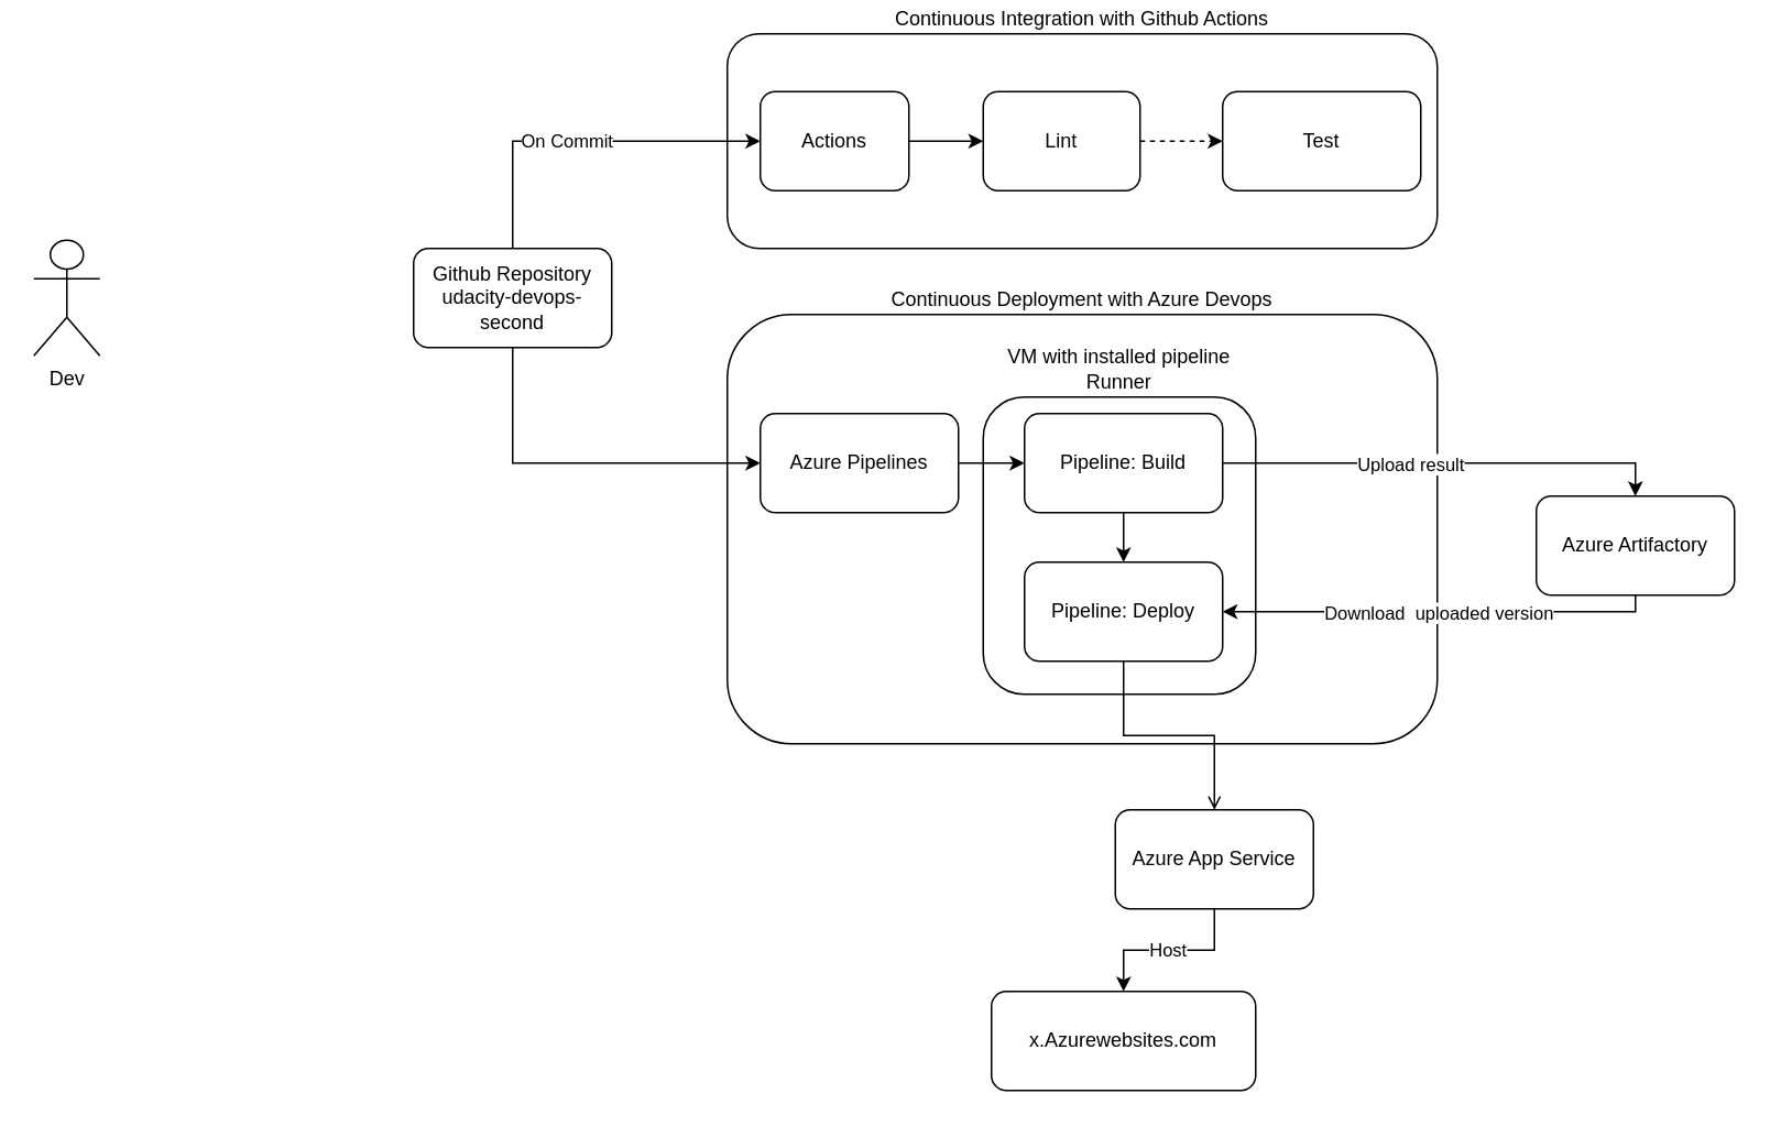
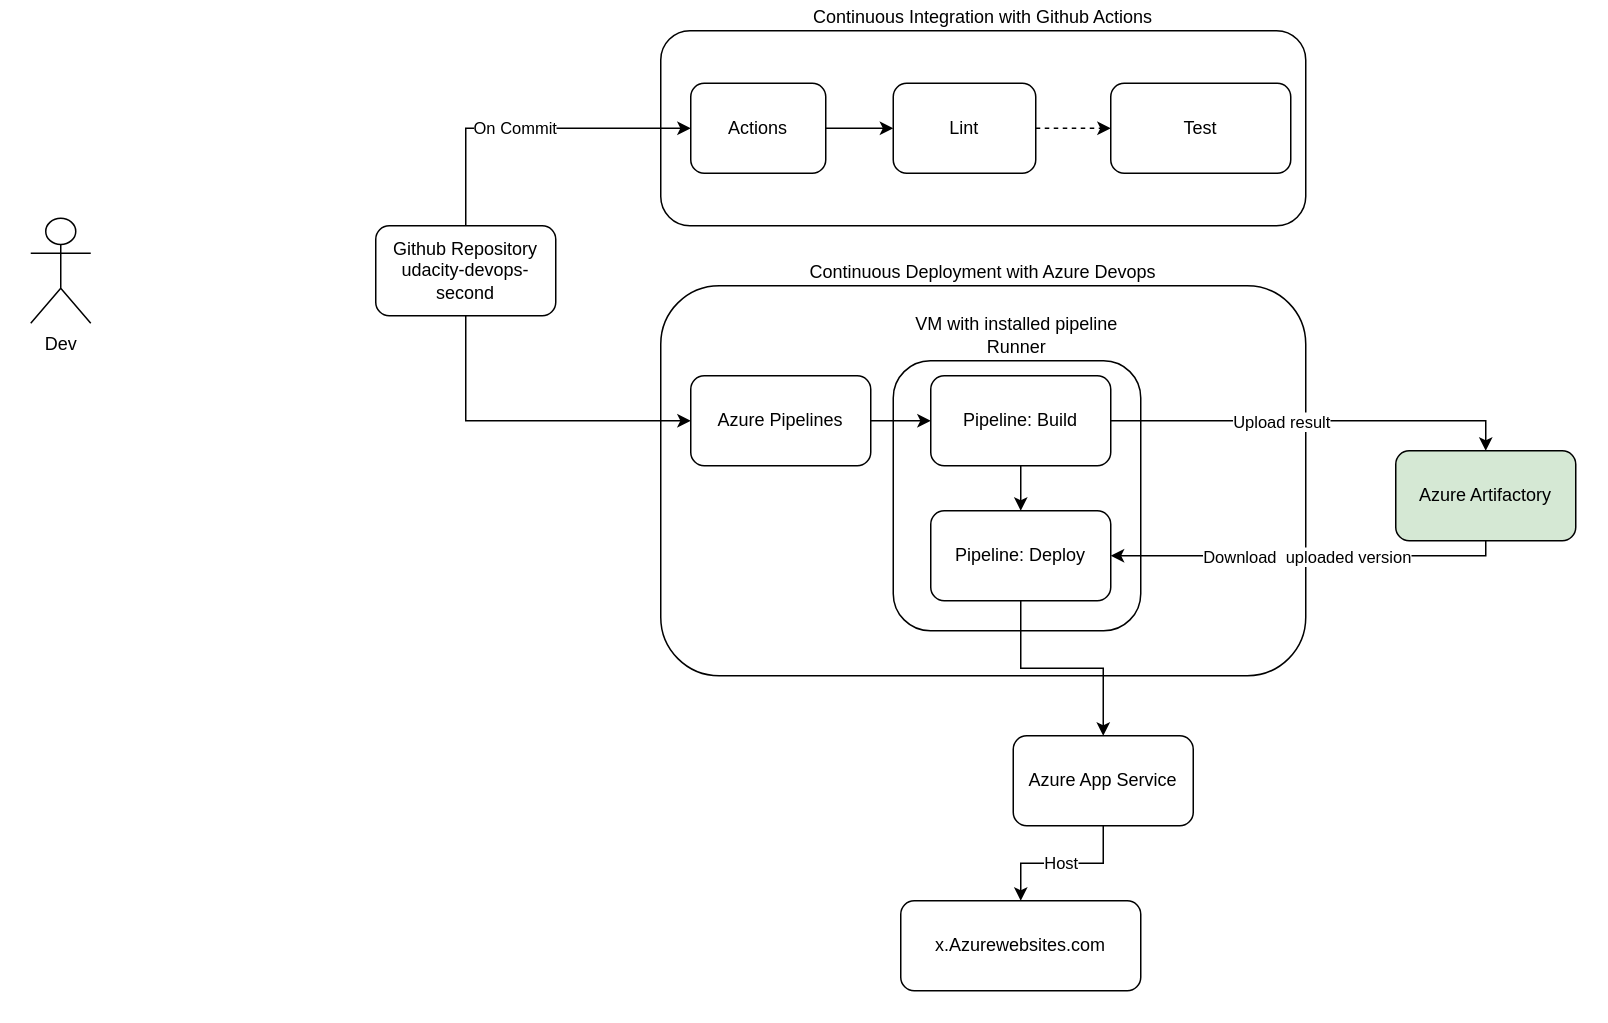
  <mxCell id="0" />
  <mxCell id="1" parent="0" />
  <mxCell id="2" value="Continuous Integration with Github Actions" style="rounded=1;whiteSpace=wrap;html=1;fontSize=12;glass=0;strokeWidth=1;shadow=0;labelPosition=center;verticalLabelPosition=top;align=center;verticalAlign=bottom;" vertex="1" parent="1"><mxGeometry x="440" y="20" width="430" height="130" as="geometry" /></mxCell>
  <mxCell id="3" value="Continuous Deployment with Azure Devops" style="rounded=1;whiteSpace=wrap;html=1;fontSize=12;glass=0;strokeWidth=1;shadow=0;labelPosition=center;verticalLabelPosition=top;align=center;verticalAlign=bottom;" vertex="1" parent="1"><mxGeometry x="440" y="190" width="430" height="260" as="geometry" /></mxCell>
  <mxCell id="4" style="edgeStyle=orthogonalEdgeStyle;rounded=0;orthogonalLoop=1;jettySize=auto;html=1;entryX=0;entryY=0.5;entryDx=0;entryDy=0;" edge="1" parent="1" source="7" target="23"><mxGeometry relative="1" as="geometry"><Array as="points"><mxPoint x="310" y="85" /></Array></mxGeometry></mxCell>
  <mxCell id="5" value="On Commit" style="edgeLabel;html=1;align=center;verticalAlign=middle;resizable=0;points=[];" vertex="1" connectable="0" parent="4"><mxGeometry x="-0.097" y="1" relative="1" as="geometry"><mxPoint as="offset" /></mxGeometry></mxCell>
  <mxCell id="6" style="edgeStyle=orthogonalEdgeStyle;rounded=0;orthogonalLoop=1;jettySize=auto;html=1;entryX=0;entryY=0.5;entryDx=0;entryDy=0;" edge="1" parent="1" source="7" target="14"><mxGeometry relative="1" as="geometry"><Array as="points"><mxPoint x="310" y="280" /></Array></mxGeometry></mxCell>
  <mxCell id="7" value="Github Repository&lt;br&gt;udacity-devops-second" style="rounded=1;whiteSpace=wrap;html=1;fontSize=12;glass=0;strokeWidth=1;shadow=0;" parent="1" vertex="1"><mxGeometry x="250" y="150" width="120" height="60" as="geometry" /></mxCell>
  <mxCell id="8" value="Host" style="edgeStyle=orthogonalEdgeStyle;rounded=0;orthogonalLoop=1;jettySize=auto;html=1;entryX=0.5;entryY=0;entryDx=0;entryDy=0;" edge="1" parent="1" source="9" target="10"><mxGeometry relative="1" as="geometry" /></mxCell>
  <mxCell id="9" value="Azure App Service" style="rounded=1;whiteSpace=wrap;html=1;fontSize=12;glass=0;strokeWidth=1;shadow=0;" vertex="1" parent="1"><mxGeometry x="675" y="490" width="120" height="60" as="geometry" /></mxCell>
  <mxCell id="10" value="x.Azurewebsites.com" style="rounded=1;whiteSpace=wrap;html=1;fontSize=12;glass=0;strokeWidth=1;shadow=0;" vertex="1" parent="1"><mxGeometry x="600" y="600" width="160" height="60" as="geometry" /></mxCell>
- <mxCell id="11" value="Azure Artifactory" style="rounded=1;whiteSpace=wrap;html=1;fontSize=12;glass=0;strokeWidth=1;shadow=0;" vertex="1" parent="1"><mxGeometry x="930" y="300" width="120" height="60" as="geometry" /></mxCell>
+ <mxCell id="11" value="Azure Artifactory" style="rounded=1;whiteSpace=wrap;html=1;fontSize=12;glass=0;strokeWidth=1;shadow=0;fillColor=#d5e8d4;" vertex="1" parent="1"><mxGeometry x="930" y="300" width="120" height="60" as="geometry" /></mxCell>
  <mxCell id="12" value="VM with installed pipeline Runner" style="rounded=1;whiteSpace=wrap;html=1;fontSize=12;glass=0;strokeWidth=1;shadow=0;labelPosition=center;verticalLabelPosition=top;align=center;verticalAlign=bottom;" vertex="1" parent="1"><mxGeometry x="595" y="240" width="165" height="180" as="geometry" /></mxCell>
  <mxCell id="13" style="edgeStyle=orthogonalEdgeStyle;rounded=0;orthogonalLoop=1;jettySize=auto;html=1;" edge="1" parent="1" source="14" target="18"><mxGeometry relative="1" as="geometry" /></mxCell>
  <mxCell id="14" value="Azure Pipelines" style="rounded=1;whiteSpace=wrap;html=1;fontSize=12;glass=0;strokeWidth=1;shadow=0;" vertex="1" parent="1"><mxGeometry x="460" y="250" width="120" height="60" as="geometry" /></mxCell>
  <mxCell id="15" style="edgeStyle=orthogonalEdgeStyle;rounded=0;orthogonalLoop=1;jettySize=auto;html=1;entryX=0.5;entryY=0;entryDx=0;entryDy=0;" edge="1" parent="1" source="18" target="11"><mxGeometry relative="1" as="geometry" /></mxCell>
  <mxCell id="16" value="Upload result" style="edgeLabel;html=1;align=center;verticalAlign=middle;resizable=0;points=[];" vertex="1" connectable="0" parent="15"><mxGeometry x="0.314" y="-4" relative="1" as="geometry"><mxPoint x="-64" y="-4" as="offset" /></mxGeometry></mxCell>
  <mxCell id="17" style="edgeStyle=orthogonalEdgeStyle;rounded=0;orthogonalLoop=1;jettySize=auto;html=1;" edge="1" parent="1" source="18" target="20"><mxGeometry relative="1" as="geometry" /></mxCell>
  <mxCell id="18" value="Pipeline: Build" style="rounded=1;whiteSpace=wrap;html=1;fontSize=12;glass=0;strokeWidth=1;shadow=0;" vertex="1" parent="1"><mxGeometry x="620" y="250" width="120" height="60" as="geometry" /></mxCell>
- <mxCell id="19" style="edgeStyle=orthogonalEdgeStyle;rounded=0;orthogonalLoop=1;jettySize=auto;html=1;entryX=0.5;entryY=0;entryDx=0;entryDy=0;endArrow=open;" edge="1" parent="1" source="20" target="9"><mxGeometry relative="1" as="geometry" /></mxCell>
+ <mxCell id="19" style="edgeStyle=orthogonalEdgeStyle;rounded=0;orthogonalLoop=1;jettySize=auto;html=1;entryX=0.5;entryY=0;entryDx=0;entryDy=0;" edge="1" parent="1" source="20" target="9"><mxGeometry relative="1" as="geometry" /></mxCell>
  <mxCell id="20" value="Pipeline: Deploy" style="rounded=1;whiteSpace=wrap;html=1;fontSize=12;glass=0;strokeWidth=1;shadow=0;" vertex="1" parent="1"><mxGeometry x="620" y="340" width="120" height="60" as="geometry" /></mxCell>
  <mxCell id="21" value="Dev&lt;br&gt;" style="shape=umlActor;verticalLabelPosition=bottom;verticalAlign=top;html=1;outlineConnect=0;" vertex="1" parent="1"><mxGeometry x="20" y="145" width="40" height="70" as="geometry" /></mxCell>
  <mxCell id="22" style="edgeStyle=orthogonalEdgeStyle;rounded=0;orthogonalLoop=1;jettySize=auto;html=1;entryX=0;entryY=0.5;entryDx=0;entryDy=0;" edge="1" parent="1" source="23" target="25"><mxGeometry relative="1" as="geometry" /></mxCell>
  <mxCell id="23" value="Actions" style="rounded=1;whiteSpace=wrap;html=1;" vertex="1" parent="1"><mxGeometry x="460" y="55" width="90" height="60" as="geometry" /></mxCell>
  <mxCell id="24" style="edgeStyle=orthogonalEdgeStyle;rounded=0;orthogonalLoop=1;jettySize=auto;html=1;dashed=1;" edge="1" parent="1" source="25" target="26"><mxGeometry relative="1" as="geometry" /></mxCell>
  <mxCell id="25" value="Lint" style="rounded=1;whiteSpace=wrap;html=1;" vertex="1" parent="1"><mxGeometry x="595" y="55" width="95" height="60" as="geometry" /></mxCell>
  <mxCell id="26" value="Test" style="rounded=1;whiteSpace=wrap;html=1;" vertex="1" parent="1"><mxGeometry x="740" y="55" width="120" height="60" as="geometry" /></mxCell>
  <mxCell id="27" style="edgeStyle=orthogonalEdgeStyle;rounded=0;orthogonalLoop=1;jettySize=auto;html=1;entryX=1;entryY=0.5;entryDx=0;entryDy=0;" edge="1" parent="1" source="11" target="20"><mxGeometry relative="1" as="geometry"><Array as="points"><mxPoint x="990" y="370" /></Array></mxGeometry></mxCell>
  <mxCell id="28" value="Download&amp;nbsp; uploaded version" style="edgeLabel;html=1;align=center;verticalAlign=middle;resizable=0;points=[];" vertex="1" connectable="0" parent="27"><mxGeometry x="-0.7" y="3" relative="1" as="geometry"><mxPoint x="-91" y="-3" as="offset" /></mxGeometry></mxCell>
